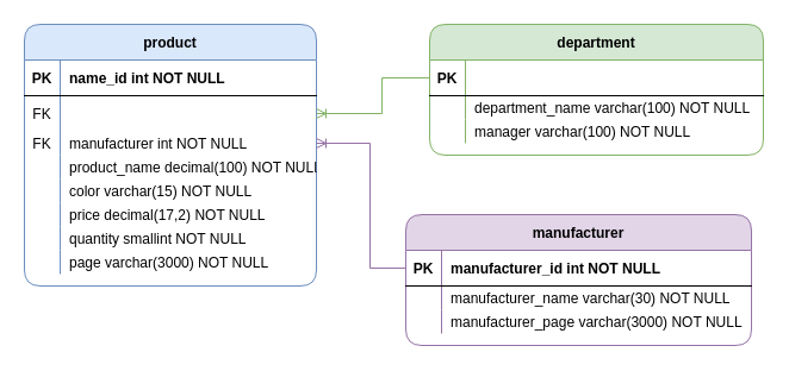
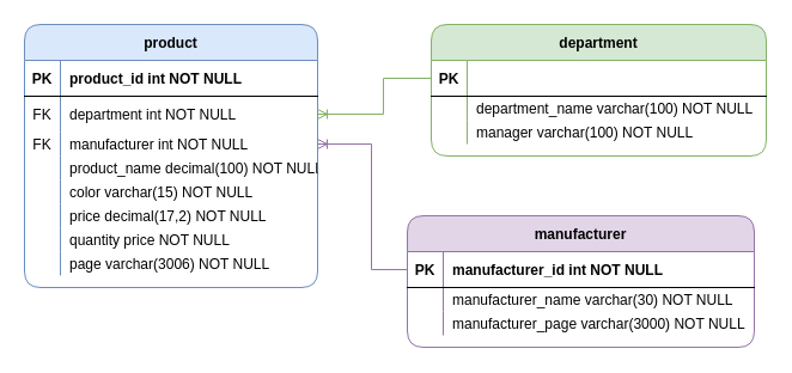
  <mxCell id="0" />
  <mxCell id="1" parent="0" />
  <mxCell id="2" value="product" style="shape=table;startSize=30;container=1;collapsible=1;childLayout=tableLayout;fixedRows=1;rowLines=0;fontStyle=1;align=center;resizeLast=1;rounded=1;fillColor=#dae8fc;strokeColor=#6c8ebf;" parent="1" vertex="1"><mxGeometry x="20" y="20" width="245" height="220" as="geometry" /></mxCell>
  <mxCell id="3" value="" style="shape=partialRectangle;collapsible=0;dropTarget=0;pointerEvents=0;fillColor=none;points=[[0,0.5],[1,0.5]];portConstraint=eastwest;top=0;left=0;right=0;bottom=1;rounded=1;" parent="2" vertex="1"><mxGeometry y="30" width="245" height="30" as="geometry" /></mxCell>
  <mxCell id="4" value="PK" style="shape=partialRectangle;overflow=hidden;connectable=0;fillColor=none;top=0;left=0;bottom=0;right=0;fontStyle=1;rounded=1;" parent="3" vertex="1"><mxGeometry width="30" height="30" as="geometry"><mxRectangle width="30" height="30" as="alternateBounds" /></mxGeometry></mxCell>
- <mxCell id="5" value="name_id int NOT NULL" style="shape=partialRectangle;overflow=hidden;connectable=0;fillColor=none;top=0;left=0;bottom=0;right=0;align=left;spacingLeft=6;fontStyle=1;rounded=1;" parent="3" vertex="1"><mxGeometry x="30" width="215" height="30" as="geometry"><mxRectangle width="215" height="30" as="alternateBounds" /></mxGeometry></mxCell>
+ <mxCell id="5" value="product_id int NOT NULL" style="shape=partialRectangle;overflow=hidden;connectable=0;fillColor=none;top=0;left=0;bottom=0;right=0;align=left;spacingLeft=6;fontStyle=1;rounded=1;" parent="3" vertex="1"><mxGeometry x="30" width="215" height="30" as="geometry"><mxRectangle width="215" height="30" as="alternateBounds" /></mxGeometry></mxCell>
  <mxCell id="6" value="" style="shape=partialRectangle;collapsible=0;dropTarget=0;pointerEvents=0;fillColor=none;points=[[0,0.5],[1,0.5]];portConstraint=eastwest;top=0;left=0;right=0;bottom=0;rounded=1;" parent="2" vertex="1"><mxGeometry y="60" width="245" height="30" as="geometry" /></mxCell>
  <mxCell id="7" value="FK" style="shape=partialRectangle;overflow=hidden;connectable=0;fillColor=none;top=0;left=0;bottom=0;right=0;rounded=1;" parent="6" vertex="1"><mxGeometry width="30" height="30" as="geometry"><mxRectangle width="30" height="30" as="alternateBounds" /></mxGeometry></mxCell>
+ <mxCell id="8" value="department int NOT NULL        " style="shape=partialRectangle;overflow=hidden;connectable=0;fillColor=none;top=0;left=0;bottom=0;right=0;align=left;spacingLeft=6;rounded=1;" parent="6" vertex="1"><mxGeometry x="30" width="215" height="30" as="geometry"><mxRectangle width="215" height="30" as="alternateBounds" /></mxGeometry></mxCell>
  <mxCell id="9" value="" style="shape=tableRow;horizontal=0;startSize=0;swimlaneHead=0;swimlaneBody=0;fillColor=none;collapsible=0;dropTarget=0;points=[[0,0.5],[1,0.5]];portConstraint=eastwest;top=0;left=0;right=0;bottom=0;rounded=1;" vertex="1" parent="2"><mxGeometry y="90" width="245" height="20" as="geometry" /></mxCell>
  <mxCell id="10" value="FK" style="shape=partialRectangle;connectable=0;fillColor=none;top=0;left=0;bottom=0;right=0;editable=1;overflow=hidden;rounded=1;" vertex="1" parent="9"><mxGeometry width="30" height="20" as="geometry"><mxRectangle width="30" height="20" as="alternateBounds" /></mxGeometry></mxCell>
  <mxCell id="11" value="manufacturer int NOT NULL" style="shape=partialRectangle;connectable=0;fillColor=none;top=0;left=0;bottom=0;right=0;align=left;spacingLeft=6;overflow=hidden;rounded=1;" vertex="1" parent="9"><mxGeometry x="30" width="215" height="20" as="geometry"><mxRectangle width="215" height="20" as="alternateBounds" /></mxGeometry></mxCell>
  <mxCell id="12" value="" style="shape=tableRow;horizontal=0;startSize=0;swimlaneHead=0;swimlaneBody=0;fillColor=none;collapsible=0;dropTarget=0;points=[[0,0.5],[1,0.5]];portConstraint=eastwest;top=0;left=0;right=0;bottom=0;rounded=1;" vertex="1" parent="2"><mxGeometry y="110" width="245" height="20" as="geometry" /></mxCell>
  <mxCell id="13" value="        " style="shape=partialRectangle;connectable=0;fillColor=none;top=0;left=0;bottom=0;right=0;editable=1;overflow=hidden;rounded=1;" vertex="1" parent="12"><mxGeometry width="30" height="20" as="geometry"><mxRectangle width="30" height="20" as="alternateBounds" /></mxGeometry></mxCell>
  <mxCell id="14" value="product_name decimal(100) NOT NULL" style="shape=partialRectangle;connectable=0;fillColor=none;top=0;left=0;bottom=0;right=0;align=left;spacingLeft=6;overflow=hidden;rounded=1;" vertex="1" parent="12"><mxGeometry x="30" width="215" height="20" as="geometry"><mxRectangle width="215" height="20" as="alternateBounds" /></mxGeometry></mxCell>
  <mxCell id="15" value="" style="shape=tableRow;horizontal=0;startSize=0;swimlaneHead=0;swimlaneBody=0;fillColor=none;collapsible=0;dropTarget=0;points=[[0,0.5],[1,0.5]];portConstraint=eastwest;top=0;left=0;right=0;bottom=0;rounded=1;" vertex="1" parent="2"><mxGeometry y="130" width="245" height="20" as="geometry" /></mxCell>
  <mxCell id="16" value="" style="shape=partialRectangle;connectable=0;fillColor=none;top=0;left=0;bottom=0;right=0;editable=1;overflow=hidden;rounded=1;" vertex="1" parent="15"><mxGeometry width="30" height="20" as="geometry"><mxRectangle width="30" height="20" as="alternateBounds" /></mxGeometry></mxCell>
  <mxCell id="17" value="color varchar(15) NOT NULL        " style="shape=partialRectangle;connectable=0;fillColor=none;top=0;left=0;bottom=0;right=0;align=left;spacingLeft=6;overflow=hidden;rounded=1;" vertex="1" parent="15"><mxGeometry x="30" width="215" height="20" as="geometry"><mxRectangle width="215" height="20" as="alternateBounds" /></mxGeometry></mxCell>
  <mxCell id="18" value="" style="shape=tableRow;horizontal=0;startSize=0;swimlaneHead=0;swimlaneBody=0;fillColor=none;collapsible=0;dropTarget=0;points=[[0,0.5],[1,0.5]];portConstraint=eastwest;top=0;left=0;right=0;bottom=0;rounded=1;" vertex="1" parent="2"><mxGeometry y="150" width="245" height="20" as="geometry" /></mxCell>
  <mxCell id="19" value="" style="shape=partialRectangle;connectable=0;fillColor=none;top=0;left=0;bottom=0;right=0;editable=1;overflow=hidden;rounded=1;" vertex="1" parent="18"><mxGeometry width="30" height="20" as="geometry"><mxRectangle width="30" height="20" as="alternateBounds" /></mxGeometry></mxCell>
  <mxCell id="20" value="price decimal(17,2) NOT NULL" style="shape=partialRectangle;connectable=0;fillColor=none;top=0;left=0;bottom=0;right=0;align=left;spacingLeft=6;overflow=hidden;rounded=1;" vertex="1" parent="18"><mxGeometry x="30" width="215" height="20" as="geometry"><mxRectangle width="215" height="20" as="alternateBounds" /></mxGeometry></mxCell>
  <mxCell id="21" value="" style="shape=tableRow;horizontal=0;startSize=0;swimlaneHead=0;swimlaneBody=0;fillColor=none;collapsible=0;dropTarget=0;points=[[0,0.5],[1,0.5]];portConstraint=eastwest;top=0;left=0;right=0;bottom=0;rounded=1;" vertex="1" parent="2"><mxGeometry y="170" width="245" height="20" as="geometry" /></mxCell>
  <mxCell id="22" value="" style="shape=partialRectangle;connectable=0;fillColor=none;top=0;left=0;bottom=0;right=0;editable=1;overflow=hidden;rounded=1;" vertex="1" parent="21"><mxGeometry width="30" height="20" as="geometry"><mxRectangle width="30" height="20" as="alternateBounds" /></mxGeometry></mxCell>
- <mxCell id="23" value="quantity smallint NOT NULL " style="shape=partialRectangle;connectable=0;fillColor=none;top=0;left=0;bottom=0;right=0;align=left;spacingLeft=6;overflow=hidden;rounded=1;" vertex="1" parent="21"><mxGeometry x="30" width="215" height="20" as="geometry"><mxRectangle width="215" height="20" as="alternateBounds" /></mxGeometry></mxCell>
+ <mxCell id="23" value="quantity price NOT NULL " style="shape=partialRectangle;connectable=0;fillColor=none;top=0;left=0;bottom=0;right=0;align=left;spacingLeft=6;overflow=hidden;rounded=1;" vertex="1" parent="21"><mxGeometry x="30" width="215" height="20" as="geometry"><mxRectangle width="215" height="20" as="alternateBounds" /></mxGeometry></mxCell>
  <mxCell id="24" value="" style="shape=tableRow;horizontal=0;startSize=0;swimlaneHead=0;swimlaneBody=0;fillColor=none;collapsible=0;dropTarget=0;points=[[0,0.5],[1,0.5]];portConstraint=eastwest;top=0;left=0;right=0;bottom=0;rounded=1;" parent="2" vertex="1"><mxGeometry y="190" width="245" height="20" as="geometry" /></mxCell>
  <mxCell id="25" value="" style="shape=partialRectangle;connectable=0;fillColor=none;top=0;left=0;bottom=0;right=0;editable=1;overflow=hidden;rounded=1;" parent="24" vertex="1"><mxGeometry width="30" height="20" as="geometry"><mxRectangle width="30" height="20" as="alternateBounds" /></mxGeometry></mxCell>
- <mxCell id="26" value="page varchar(3000) NOT NULL " style="shape=partialRectangle;connectable=0;fillColor=none;top=0;left=0;bottom=0;right=0;align=left;spacingLeft=6;overflow=hidden;rounded=1;" parent="24" vertex="1"><mxGeometry x="30" width="215" height="20" as="geometry"><mxRectangle width="215" height="20" as="alternateBounds" /></mxGeometry></mxCell>
+ <mxCell id="26" value="page varchar(3006) NOT NULL " style="shape=partialRectangle;connectable=0;fillColor=none;top=0;left=0;bottom=0;right=0;align=left;spacingLeft=6;overflow=hidden;rounded=1;" parent="24" vertex="1"><mxGeometry x="30" width="215" height="20" as="geometry"><mxRectangle width="215" height="20" as="alternateBounds" /></mxGeometry></mxCell>
  <mxCell id="27" value="manufacturer" style="shape=table;startSize=30;container=1;collapsible=1;childLayout=tableLayout;fixedRows=1;rowLines=0;fontStyle=1;align=center;resizeLast=1;rounded=1;fillColor=#e1d5e7;strokeColor=#9673a6;" parent="1" vertex="1"><mxGeometry x="340" y="180" width="290" height="110" as="geometry" /></mxCell>
  <mxCell id="28" value="" style="shape=partialRectangle;collapsible=0;dropTarget=0;pointerEvents=0;fillColor=none;points=[[0,0.5],[1,0.5]];portConstraint=eastwest;top=0;left=0;right=0;bottom=1;rounded=1;" parent="27" vertex="1"><mxGeometry y="30" width="290" height="30" as="geometry" /></mxCell>
  <mxCell id="29" value="PK" style="shape=partialRectangle;overflow=hidden;connectable=0;fillColor=none;top=0;left=0;bottom=0;right=0;fontStyle=1;rounded=1;" parent="28" vertex="1"><mxGeometry width="30" height="30" as="geometry"><mxRectangle width="30" height="30" as="alternateBounds" /></mxGeometry></mxCell>
  <mxCell id="30" value="manufacturer_id int NOT NULL" style="shape=partialRectangle;overflow=hidden;connectable=0;fillColor=none;top=0;left=0;bottom=0;right=0;align=left;spacingLeft=6;fontStyle=1;rounded=1;" parent="28" vertex="1"><mxGeometry x="30" width="260" height="30" as="geometry"><mxRectangle width="260" height="30" as="alternateBounds" /></mxGeometry></mxCell>
  <mxCell id="31" value="" style="shape=tableRow;horizontal=0;startSize=0;swimlaneHead=0;swimlaneBody=0;fillColor=none;collapsible=0;dropTarget=0;points=[[0,0.5],[1,0.5]];portConstraint=eastwest;top=0;left=0;right=0;bottom=0;rounded=1;" parent="27" vertex="1"><mxGeometry y="60" width="290" height="20" as="geometry" /></mxCell>
  <mxCell id="32" value="" style="shape=partialRectangle;connectable=0;fillColor=none;top=0;left=0;bottom=0;right=0;editable=1;overflow=hidden;rounded=1;" parent="31" vertex="1"><mxGeometry width="30" height="20" as="geometry"><mxRectangle width="30" height="20" as="alternateBounds" /></mxGeometry></mxCell>
  <mxCell id="33" value="manufacturer_name varchar(30) NOT NULL" style="shape=partialRectangle;connectable=0;fillColor=none;top=0;left=0;bottom=0;right=0;align=left;spacingLeft=6;overflow=hidden;rounded=1;" parent="31" vertex="1"><mxGeometry x="30" width="260" height="20" as="geometry"><mxRectangle width="260" height="20" as="alternateBounds" /></mxGeometry></mxCell>
  <mxCell id="34" value="" style="shape=tableRow;horizontal=0;startSize=0;swimlaneHead=0;swimlaneBody=0;fillColor=none;collapsible=0;dropTarget=0;points=[[0,0.5],[1,0.5]];portConstraint=eastwest;top=0;left=0;right=0;bottom=0;rounded=1;" vertex="1" parent="27"><mxGeometry y="80" width="290" height="20" as="geometry" /></mxCell>
  <mxCell id="35" value="" style="shape=partialRectangle;connectable=0;fillColor=none;top=0;left=0;bottom=0;right=0;editable=1;overflow=hidden;rounded=1;" vertex="1" parent="34"><mxGeometry width="30" height="20" as="geometry"><mxRectangle width="30" height="20" as="alternateBounds" /></mxGeometry></mxCell>
  <mxCell id="36" value="manufacturer_page varchar(3000) NOT NULL" style="shape=partialRectangle;connectable=0;fillColor=none;top=0;left=0;bottom=0;right=0;align=left;spacingLeft=6;overflow=hidden;rounded=1;" vertex="1" parent="34"><mxGeometry x="30" width="260" height="20" as="geometry"><mxRectangle width="260" height="20" as="alternateBounds" /></mxGeometry></mxCell>
  <mxCell id="37" value="" style="fontSize=12;html=1;endArrow=ERoneToMany;rounded=0;edgeStyle=orthogonalEdgeStyle;fillColor=#d5e8d4;strokeColor=#82b366;exitX=0;exitY=0.5;exitDx=0;exitDy=0;entryX=1;entryY=0.5;entryDx=0;entryDy=0;" parent="1" source="39" target="6" edge="1"><mxGeometry width="100" height="100" relative="1" as="geometry"><mxPoint x="350" y="605" as="sourcePoint" /><mxPoint x="300" y="130" as="targetPoint" /><Array as="points"><mxPoint x="320" y="65" /><mxPoint x="320" y="95" /></Array></mxGeometry></mxCell>
  <mxCell id="38" value="department" style="shape=table;startSize=30;container=1;collapsible=1;childLayout=tableLayout;fixedRows=1;rowLines=0;fontStyle=1;align=center;resizeLast=1;rounded=1;fillColor=#d5e8d4;strokeColor=#82b366;" vertex="1" parent="1"><mxGeometry x="360" y="20" width="280" height="110" as="geometry" /></mxCell>
  <mxCell id="39" value="" style="shape=partialRectangle;collapsible=0;dropTarget=0;pointerEvents=0;fillColor=none;points=[[0,0.5],[1,0.5]];portConstraint=eastwest;top=0;left=0;right=0;bottom=1;rounded=1;" vertex="1" parent="38"><mxGeometry y="30" width="280" height="30" as="geometry" /></mxCell>
  <mxCell id="40" value="PK" style="shape=partialRectangle;overflow=hidden;connectable=0;fillColor=none;top=0;left=0;bottom=0;right=0;fontStyle=1;rounded=1;" vertex="1" parent="39"><mxGeometry width="30" height="30" as="geometry"><mxRectangle width="30" height="30" as="alternateBounds" /></mxGeometry></mxCell>
  <mxCell id="41" value="" style="shape=tableRow;horizontal=0;startSize=0;swimlaneHead=0;swimlaneBody=0;fillColor=none;collapsible=0;dropTarget=0;points=[[0,0.5],[1,0.5]];portConstraint=eastwest;top=0;left=0;right=0;bottom=0;rounded=1;" vertex="1" parent="38"><mxGeometry y="60" width="280" height="20" as="geometry" /></mxCell>
  <mxCell id="42" value="" style="shape=partialRectangle;connectable=0;fillColor=none;top=0;left=0;bottom=0;right=0;editable=1;overflow=hidden;rounded=1;" vertex="1" parent="41"><mxGeometry width="30" height="20" as="geometry"><mxRectangle width="30" height="20" as="alternateBounds" /></mxGeometry></mxCell>
  <mxCell id="43" value="department_name varchar(100) NOT NULL" style="shape=partialRectangle;connectable=0;fillColor=none;top=0;left=0;bottom=0;right=0;align=left;spacingLeft=6;overflow=hidden;rounded=1;" vertex="1" parent="41"><mxGeometry x="30" width="250" height="20" as="geometry"><mxRectangle width="250" height="20" as="alternateBounds" /></mxGeometry></mxCell>
  <mxCell id="44" value="" style="shape=tableRow;horizontal=0;startSize=0;swimlaneHead=0;swimlaneBody=0;fillColor=none;collapsible=0;dropTarget=0;points=[[0,0.5],[1,0.5]];portConstraint=eastwest;top=0;left=0;right=0;bottom=0;rounded=1;" vertex="1" parent="38"><mxGeometry y="80" width="280" height="20" as="geometry" /></mxCell>
  <mxCell id="45" value="" style="shape=partialRectangle;connectable=0;fillColor=none;top=0;left=0;bottom=0;right=0;editable=1;overflow=hidden;rounded=1;" vertex="1" parent="44"><mxGeometry width="30" height="20" as="geometry"><mxRectangle width="30" height="20" as="alternateBounds" /></mxGeometry></mxCell>
  <mxCell id="46" value="manager varchar(100) NOT NULL" style="shape=partialRectangle;connectable=0;fillColor=none;top=0;left=0;bottom=0;right=0;align=left;spacingLeft=6;overflow=hidden;rounded=1;" vertex="1" parent="44"><mxGeometry x="30" width="250" height="20" as="geometry"><mxRectangle width="250" height="20" as="alternateBounds" /></mxGeometry></mxCell>
  <mxCell id="47" value="" style="fontSize=12;html=1;endArrow=ERoneToMany;rounded=0;edgeStyle=orthogonalEdgeStyle;fillColor=#e1d5e7;strokeColor=#9673a6;exitX=0;exitY=0.5;exitDx=0;exitDy=0;entryX=1;entryY=0.5;entryDx=0;entryDy=0;" edge="1" parent="1" source="28" target="9"><mxGeometry width="100" height="100" relative="1" as="geometry"><mxPoint x="370" y="75" as="sourcePoint" /><mxPoint x="265" y="125" as="targetPoint" /><Array as="points"><mxPoint x="310" y="225" /><mxPoint x="310" y="120" /></Array></mxGeometry></mxCell>
